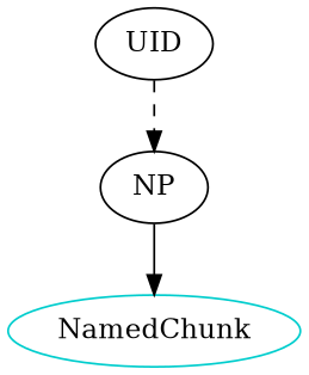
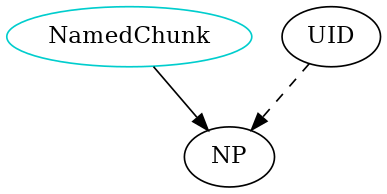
  digraph {
    n1 [color=cyan3 label=NamedChunk shape=oval]
    UID
    NP
    UID -> NP [style=dashed]
-   NP -> n1 [style=solid]
+   n1 -> NP [style=solid]
  }
